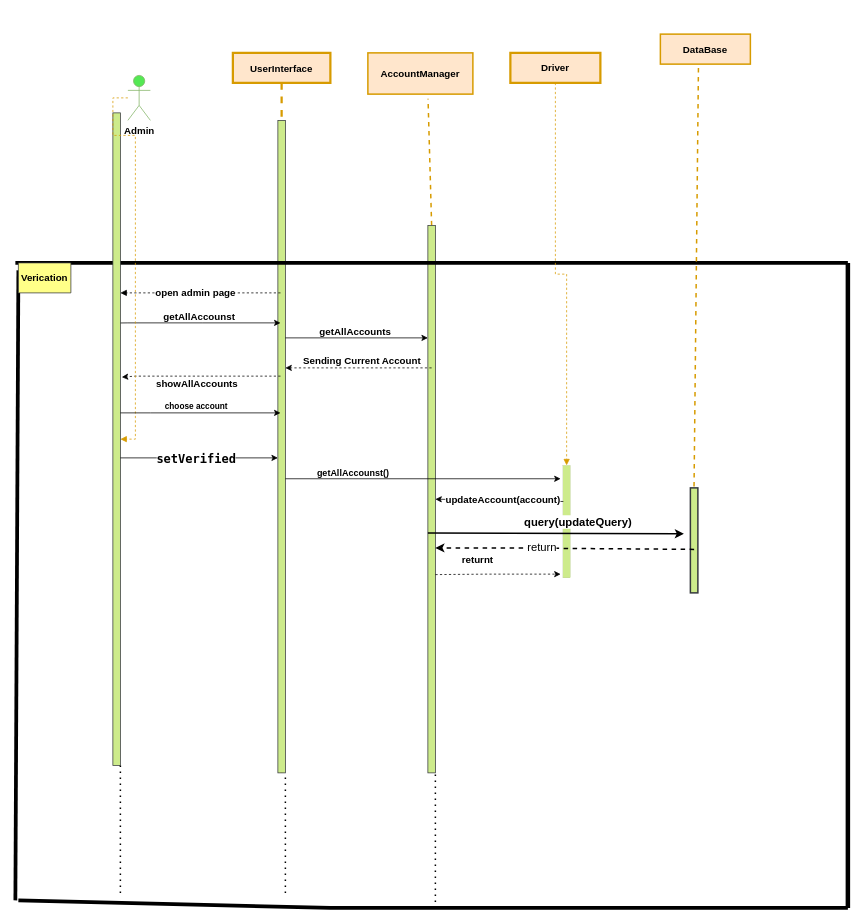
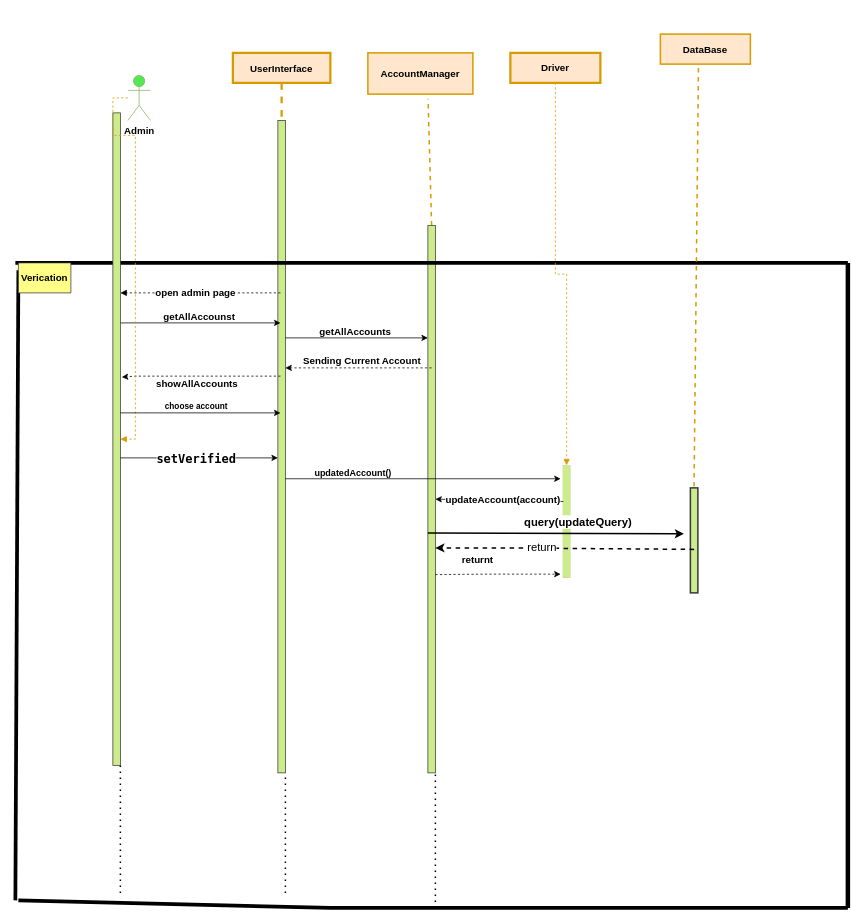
  <mxCell id="0" />
  <mxCell id="1" parent="0" />
  <mxCell id="2" value="" style="shape=umlLifeline;perimeter=lifelinePerimeter;container=1;collapsible=0;recursiveResize=0;rounded=0;shadow=0;strokeWidth=1;fillColor=#ffe6cc;strokeColor=#d79b00;size=0;fontSize=13;fontStyle=1" parent="1" vertex="1"><mxGeometry x="70" y="20" width="40" as="geometry" /></mxCell>
  <mxCell id="3" value="UserInterface" style="shape=umlLifeline;perimeter=lifelinePerimeter;container=1;collapsible=0;recursiveResize=0;rounded=0;shadow=0;strokeWidth=3;fillColor=#ffe6cc;strokeColor=#d79b00;fontStyle=1;spacing=3;fontSize=13;labelBackgroundColor=none;" parent="1" vertex="1"><mxGeometry x="310" y="70" width="130" height="960" as="geometry" /></mxCell>
  <mxCell id="4" value="" style="points=[];perimeter=orthogonalPerimeter;rounded=0;shadow=0;strokeWidth=1;fillColor=#cdeb8b;strokeColor=#36393d;fontSize=13;fontStyle=1" parent="3" vertex="1"><mxGeometry x="60" y="90" width="10" height="870" as="geometry" /></mxCell>
  <mxCell id="5" value="&lt;span style=&quot;font-size: 13px;&quot;&gt;AccountManager&lt;/span&gt;" style="rounded=0;whiteSpace=wrap;html=1;fillColor=#ffe6cc;strokeColor=#d79b00;strokeWidth=2;perimeterSpacing=2;fontSize=13;fontStyle=1" parent="1" vertex="1"><mxGeometry x="490" y="70" width="140" height="55" as="geometry" /></mxCell>
  <mxCell id="6" value="" style="endArrow=none;dashed=1;html=1;strokeWidth=2;rounded=0;entryX=0.571;entryY=1.07;entryDx=0;entryDy=0;fillColor=#ffcd28;strokeColor=#d79b00;gradientColor=#ffa500;exitX=0.5;exitY=0;exitDx=0;exitDy=0;entryPerimeter=0;fontSize=13;fontStyle=1" parent="1" source="7" target="5" edge="1"><mxGeometry width="50" height="50" relative="1" as="geometry"><mxPoint x="590" y="300" as="sourcePoint" /><mxPoint x="610" y="240" as="targetPoint" /></mxGeometry></mxCell>
  <mxCell id="7" value="" style="rounded=0;whiteSpace=wrap;html=1;strokeColor=#36393d;fillColor=#cdeb8b;fontSize=13;fontStyle=1" parent="1" vertex="1"><mxGeometry x="570" y="300" width="10" height="730" as="geometry" /></mxCell>
  <mxCell id="8" value="" style="endArrow=none;html=1;rounded=0;strokeWidth=5;fontSize=13;fontStyle=1" parent="1" edge="1"><mxGeometry width="50" height="50" relative="1" as="geometry"><mxPoint x="20" y="350" as="sourcePoint" /><mxPoint x="1130" y="350" as="targetPoint" /></mxGeometry></mxCell>
  <mxCell id="9" value="" style="endArrow=none;html=1;rounded=0;entryX=0;entryY=0.25;entryDx=0;entryDy=0;strokeWidth=5;fontSize=13;fontStyle=1" parent="1" target="14" edge="1"><mxGeometry width="50" height="50" relative="1" as="geometry"><mxPoint x="20" y="1200" as="sourcePoint" /><mxPoint x="24" y="430" as="targetPoint" /></mxGeometry></mxCell>
  <mxCell id="10" value="" style="endArrow=none;html=1;rounded=0;strokeWidth=5;fontSize=13;fontStyle=1" parent="1" edge="1"><mxGeometry width="50" height="50" relative="1" as="geometry"><mxPoint x="24" y="1200" as="sourcePoint" /><mxPoint x="1130" y="1210" as="targetPoint" /><Array as="points"><mxPoint x="440" y="1210" /></Array></mxGeometry></mxCell>
  <mxCell id="11" value="" style="endArrow=none;html=1;rounded=0;strokeWidth=6;fontSize=13;fontStyle=1" parent="1" edge="1"><mxGeometry width="50" height="50" relative="1" as="geometry"><mxPoint x="1130" y="1210" as="sourcePoint" /><mxPoint x="1130" y="350" as="targetPoint" /></mxGeometry></mxCell>
  <mxCell id="12" value="" style="endArrow=block;html=1;rounded=0;dashed=1;endFill=1;fontSize=13;fontStyle=1" parent="1" source="3" target="22" edge="1"><mxGeometry width="50" height="50" relative="1" as="geometry"><mxPoint x="359.53" y="440.16" as="sourcePoint" /><mxPoint x="160" y="441.6" as="targetPoint" /><Array as="points"><mxPoint x="240" y="390" /></Array></mxGeometry></mxCell>
  <mxCell id="13" value="open admin page" style="edgeLabel;html=1;align=center;verticalAlign=middle;resizable=0;points=[];fontSize=13;fontStyle=1" parent="12" vertex="1" connectable="0"><mxGeometry x="0.257" y="-2" relative="1" as="geometry"><mxPoint x="20" as="offset" /></mxGeometry></mxCell>
  <mxCell id="14" value="&lt;span style=&quot;font-size: 13px;&quot;&gt;Verication&lt;/span&gt;" style="shape=step;perimeter=stepPerimeter;whiteSpace=wrap;html=1;fixedSize=1;size=0;fillColor=#ffff88;strokeColor=#36393d;fontSize=13;fontStyle=1" parent="1" vertex="1"><mxGeometry x="24" y="350" width="70" height="40" as="geometry" /></mxCell>
  <mxCell id="15" value="" style="endArrow=classic;html=1;rounded=0;exitX=0.942;exitY=0.322;exitDx=0;exitDy=0;exitPerimeter=0;fontSize=13;fontStyle=1" parent="1" source="22" target="3" edge="1"><mxGeometry width="50" height="50" relative="1" as="geometry"><mxPoint x="143.8" y="489.84" as="sourcePoint" /><mxPoint x="353.5" y="490" as="targetPoint" /><Array as="points"><mxPoint x="170" y="430" /><mxPoint x="270" y="430" /></Array></mxGeometry></mxCell>
  <mxCell id="16" value="getAllAccounst" style="edgeLabel;html=1;align=center;verticalAlign=middle;resizable=0;points=[];fontSize=13;fontStyle=1" parent="15" vertex="1" connectable="0"><mxGeometry x="0.111" y="-3" relative="1" as="geometry"><mxPoint x="-14" y="-13" as="offset" /></mxGeometry></mxCell>
  <mxCell id="17" value="" style="endArrow=classic;html=1;rounded=0;fontSize=13;fontStyle=1" parent="1" edge="1"><mxGeometry width="50" height="50" relative="1" as="geometry"><mxPoint x="380" y="450" as="sourcePoint" /><mxPoint x="570" y="450" as="targetPoint" /><Array as="points"><mxPoint x="470" y="450" /></Array></mxGeometry></mxCell>
  <mxCell id="18" value="getAllAccounts" style="edgeLabel;html=1;align=center;verticalAlign=middle;resizable=0;points=[];fontSize=13;fontStyle=1" parent="17" vertex="1" connectable="0"><mxGeometry x="0.111" y="-3" relative="1" as="geometry"><mxPoint x="-14" y="-13" as="offset" /></mxGeometry></mxCell>
  <mxCell id="19" value="Sending Current Account" style="endArrow=classic;html=1;rounded=0;dashed=1;fontSize=13;fontStyle=1" parent="1" target="4" edge="1"><mxGeometry x="-0.051" y="-10" width="50" height="50" relative="1" as="geometry"><mxPoint x="575" y="490" as="sourcePoint" /><mxPoint x="380" y="560" as="targetPoint" /><Array as="points"><mxPoint x="480" y="490" /></Array><mxPoint as="offset" /></mxGeometry></mxCell>
  <mxCell id="20" value="" style="endArrow=classic;html=1;rounded=0;dashed=1;entryX=1.19;entryY=0.405;entryDx=0;entryDy=0;entryPerimeter=0;fontSize=13;fontStyle=1" parent="1" source="3" target="22" edge="1"><mxGeometry width="50" height="50" relative="1" as="geometry"><mxPoint x="354" y="590" as="sourcePoint" /><mxPoint x="170" y="501" as="targetPoint" /><Array as="points"><mxPoint x="180" y="501" /></Array></mxGeometry></mxCell>
  <mxCell id="21" value="showAllAccounts" style="edgeLabel;html=1;align=center;verticalAlign=middle;resizable=0;points=[];fontSize=13;fontStyle=1" parent="20" vertex="1" connectable="0"><mxGeometry x="0.071" y="1" relative="1" as="geometry"><mxPoint x="1" y="8" as="offset" /></mxGeometry></mxCell>
  <mxCell id="22" value="" style="points=[];perimeter=orthogonalPerimeter;rounded=0;shadow=0;strokeWidth=1;fillColor=#cdeb8b;strokeColor=#36393d;fontSize=13;fontStyle=1" parent="1" vertex="1"><mxGeometry x="150" y="150" width="10" height="870" as="geometry" /></mxCell>
  <mxCell id="23" style="edgeStyle=orthogonalEdgeStyle;rounded=0;orthogonalLoop=1;jettySize=auto;html=1;dashed=1;endArrow=block;endFill=1;fillColor=#ffe6cc;strokeColor=#d79b00;fontSize=13;fontStyle=1" parent="1" source="24" target="22" edge="1"><mxGeometry relative="1" as="geometry" /></mxCell>
  <mxCell id="24" value="&lt;span style=&quot;font-size: 13px;&quot;&gt;Admin&lt;/span&gt;" style="shape=umlActor;verticalLabelPosition=bottom;verticalAlign=top;html=1;outlineConnect=0;strokeColor=#82B366;fillColor=#54E854;gradientColor=none;fontSize=13;fontStyle=1" parent="1" vertex="1"><mxGeometry x="170" y="100" width="30" height="60" as="geometry" /></mxCell>
  <mxCell id="25" value="" style="edgeStyle=orthogonalEdgeStyle;rounded=0;orthogonalLoop=1;jettySize=auto;html=1;endArrow=block;endFill=1;dashed=1;fillColor=#ffe6cc;strokeColor=#d79b00;fontSize=13;fontStyle=1" parent="1" source="26" target="29" edge="1"><mxGeometry relative="1" as="geometry" /></mxCell>
  <mxCell id="26" value="&lt;span style=&quot;font-size: 13px&quot;&gt;Driver&lt;/span&gt;" style="rounded=0;whiteSpace=wrap;html=1;strokeColor=#d79b00;fillColor=#ffe6cc;strokeWidth=3;fontSize=13;fontStyle=1" parent="1" vertex="1"><mxGeometry x="680" y="70" width="120" height="40" as="geometry" /></mxCell>
  <mxCell id="27" value="" style="endArrow=classic;html=1;rounded=0;fontSize=13;fontStyle=1" parent="1" edge="1"><mxGeometry width="50" height="50" relative="1" as="geometry"><mxPoint x="160" y="610" as="sourcePoint" /><mxPoint x="370" y="610" as="targetPoint" /><Array as="points"><mxPoint x="270" y="610" /></Array></mxGeometry></mxCell>
  <mxCell id="28" value="&lt;pre style=&quot;font-family: &amp;#34;jetbrains mono&amp;#34; , monospace ; font-size: 12pt&quot;&gt;setVerified&lt;/pre&gt;" style="edgeLabel;html=1;align=center;verticalAlign=middle;resizable=0;points=[];fontSize=13;fontStyle=1" parent="27" vertex="1" connectable="0"><mxGeometry x="0.165" y="3" relative="1" as="geometry"><mxPoint x="-22" y="3" as="offset" /></mxGeometry></mxCell>
  <mxCell id="29" value="" style="whiteSpace=wrap;html=1;rounded=0;strokeColor=#36393d;strokeWidth=0;fillColor=#cdeb8b;fontSize=13;fontStyle=1" parent="1" vertex="1"><mxGeometry x="750" y="620" width="10" height="150" as="geometry" /></mxCell>
  <mxCell id="30" value="" style="endArrow=classic;html=1;rounded=0;exitX=0.065;exitY=0.321;exitDx=0;exitDy=0;exitPerimeter=0;fontSize=13;fontStyle=1" parent="1" source="29" target="7" edge="1"><mxGeometry width="50" height="50" relative="1" as="geometry"><mxPoint x="700" y="710" as="sourcePoint" /><mxPoint x="750" y="660" as="targetPoint" /></mxGeometry></mxCell>
  <mxCell id="31" value="&lt;span style=&quot;font-size: 13px;&quot;&gt;updateAccount(account)&lt;/span&gt;" style="edgeLabel;html=1;align=center;verticalAlign=middle;resizable=0;points=[];fontSize=13;fontStyle=1" parent="30" vertex="1" connectable="0"><mxGeometry x="-0.196" y="-2" relative="1" as="geometry"><mxPoint x="-12" as="offset" /></mxGeometry></mxCell>
  <mxCell id="32" value="&lt;span style=&quot;font-size: 13px;&quot;&gt;updateAccount(account)&lt;/span&gt;" style="edgeLabel;html=1;align=center;verticalAlign=middle;resizable=0;points=[];fontSize=13;fontStyle=1" parent="30" vertex="1" connectable="0"><mxGeometry x="-0.196" y="-2" relative="1" as="geometry"><mxPoint x="-12" as="offset" /></mxGeometry></mxCell>
  <mxCell id="33" value="" style="endArrow=classic;html=1;rounded=0;dashed=1;fontSize=13;fontStyle=1;exitX=1.003;exitY=0.631;exitDx=0;exitDy=0;exitPerimeter=0;" parent="1" edge="1"><mxGeometry width="50" height="50" relative="1" as="geometry"><mxPoint x="580.03" y="765.63" as="sourcePoint" /><mxPoint x="747" y="765" as="targetPoint" /><Array as="points"><mxPoint x="650" y="765" /></Array></mxGeometry></mxCell>
  <mxCell id="34" value="returnt" style="edgeLabel;html=1;align=center;verticalAlign=middle;resizable=0;points=[];fontSize=13;fontStyle=1" parent="33" vertex="1" connectable="0"><mxGeometry x="-0.197" y="5" relative="1" as="geometry"><mxPoint x="-11" y="-15" as="offset" /></mxGeometry></mxCell>
  <mxCell id="35" value="" style="endArrow=none;dashed=1;html=1;dashPattern=1 3;strokeWidth=2;rounded=0;fontSize=13;" parent="1" edge="1"><mxGeometry width="50" height="50" relative="1" as="geometry"><mxPoint x="160" y="1190" as="sourcePoint" /><mxPoint x="160" y="1020" as="targetPoint" /></mxGeometry></mxCell>
  <mxCell id="36" value="" style="endArrow=none;dashed=1;html=1;dashPattern=1 3;strokeWidth=2;rounded=0;fontSize=13;" parent="1" edge="1"><mxGeometry width="50" height="50" relative="1" as="geometry"><mxPoint x="380" y="1190" as="sourcePoint" /><mxPoint x="380" y="1030" as="targetPoint" /></mxGeometry></mxCell>
  <mxCell id="37" value="" style="endArrow=none;dashed=1;html=1;dashPattern=1 3;strokeWidth=2;rounded=0;fontSize=13;" parent="1" edge="1"><mxGeometry width="50" height="50" relative="1" as="geometry"><mxPoint x="580" y="1210" as="sourcePoint" /><mxPoint x="580" y="1030" as="targetPoint" /></mxGeometry></mxCell>
  <mxCell id="38" value="&lt;b&gt;DataBase&lt;/b&gt;" style="rounded=0;whiteSpace=wrap;html=1;fontSize=13;strokeColor=#d79b00;strokeWidth=2;fillColor=#ffe6cc;" parent="1" vertex="1"><mxGeometry x="880" y="45" width="120" height="40" as="geometry" /></mxCell>
  <mxCell id="39" value="" style="endArrow=none;dashed=1;html=1;rounded=0;fontSize=13;strokeWidth=2;entryX=0.423;entryY=1.118;entryDx=0;entryDy=0;fillColor=#ffe6cc;strokeColor=#d79b00;entryPerimeter=0;exitX=0.489;exitY=-0.014;exitDx=0;exitDy=0;exitPerimeter=0;" parent="1" source="40" target="38" edge="1"><mxGeometry width="50" height="50" relative="1" as="geometry"><mxPoint x="960" y="850" as="sourcePoint" /><mxPoint x="990" y="110" as="targetPoint" /><Array as="points" /></mxGeometry></mxCell>
  <mxCell id="40" value="" style="rounded=0;whiteSpace=wrap;html=1;fontSize=13;strokeColor=#36393d;strokeWidth=2;fillColor=#cdeb8b;" parent="1" vertex="1"><mxGeometry x="920" y="650" width="10" height="140" as="geometry" /></mxCell>
  <mxCell id="41" value="" style="endArrow=classic;html=1;rounded=0;fontSize=13;strokeWidth=2;exitX=1.4;exitY=0.788;exitDx=0;exitDy=0;exitPerimeter=0;entryX=-0.467;entryY=0.117;entryDx=0;entryDy=0;entryPerimeter=0;" parent="1" edge="1"><mxGeometry width="50" height="50" relative="1" as="geometry"><mxPoint x="570" y="710" as="sourcePoint" /><mxPoint x="911.33" y="711.14" as="targetPoint" /></mxGeometry></mxCell>
  <mxCell id="42" value="&lt;b&gt;&lt;font style=&quot;font-size: 15px&quot;&gt;query(updateQuery)&lt;/font&gt;&lt;/b&gt;" style="edgeLabel;html=1;align=center;verticalAlign=middle;resizable=0;points=[];fontSize=13;" parent="41" vertex="1" connectable="0"><mxGeometry x="0.184" y="-5" relative="1" as="geometry"><mxPoint x="-2" y="-21" as="offset" /></mxGeometry></mxCell>
  <mxCell id="43" value="" style="endArrow=classic;html=1;rounded=0;fontSize=15;strokeWidth=2;dashed=1;" parent="1" edge="1"><mxGeometry width="50" height="50" relative="1" as="geometry"><mxPoint x="925" y="732" as="sourcePoint" /><mxPoint x="580" y="730" as="targetPoint" /><Array as="points"><mxPoint x="660" y="730" /></Array></mxGeometry></mxCell>
  <mxCell id="44" value="return" style="edgeLabel;html=1;align=center;verticalAlign=middle;resizable=0;points=[];fontSize=15;" parent="43" vertex="1" connectable="0"><mxGeometry x="0.176" y="-2" relative="1" as="geometry"><mxPoint x="-1" as="offset" /></mxGeometry></mxCell>
  <mxCell id="45" value="" style="endArrow=classic;html=1;rounded=0;" parent="1" source="22" target="3" edge="1"><mxGeometry width="50" height="50" relative="1" as="geometry"><mxPoint x="160" y="590" as="sourcePoint" /><mxPoint x="210" y="540" as="targetPoint" /><Array as="points"><mxPoint x="200" y="550" /></Array></mxGeometry></mxCell>
  <mxCell id="46" value="choose account" style="edgeLabel;html=1;align=center;verticalAlign=middle;resizable=0;points=[];fontStyle=1" parent="45" vertex="1" connectable="0"><mxGeometry x="-0.175" y="-3" relative="1" as="geometry"><mxPoint x="12" y="-13" as="offset" /></mxGeometry></mxCell>
  <mxCell id="47" value="" style="endArrow=classic;html=1;rounded=0;entryX=-0.3;entryY=0.119;entryDx=0;entryDy=0;entryPerimeter=0;" parent="1" source="4" target="29" edge="1"><mxGeometry width="50" height="50" relative="1" as="geometry"><mxPoint x="380" y="670" as="sourcePoint" /><mxPoint x="430" y="620" as="targetPoint" /></mxGeometry></mxCell>
- <mxCell id="48" value="&lt;font color=&quot;#000000&quot;&gt;&lt;b&gt;getAllAccounst()&lt;/b&gt;&lt;/font&gt;" style="text;html=1;align=center;verticalAlign=middle;resizable=0;points=[];autosize=1;strokeColor=none;fillColor=none;fontColor=#FFFFFF;" parent="1" vertex="1"><mxGeometry x="410" y="620" width="120" height="20" as="geometry" /></mxCell>
+ <mxCell id="48" value="&lt;font color=&quot;#000000&quot;&gt;&lt;b&gt;updatedAccount()&lt;/b&gt;&lt;/font&gt;" style="text;html=1;align=center;verticalAlign=middle;resizable=0;points=[];autosize=1;strokeColor=none;fillColor=none;fontColor=#FFFFFF;" parent="1" vertex="1"><mxGeometry x="410" y="620" width="120" height="20" as="geometry" /></mxCell>
